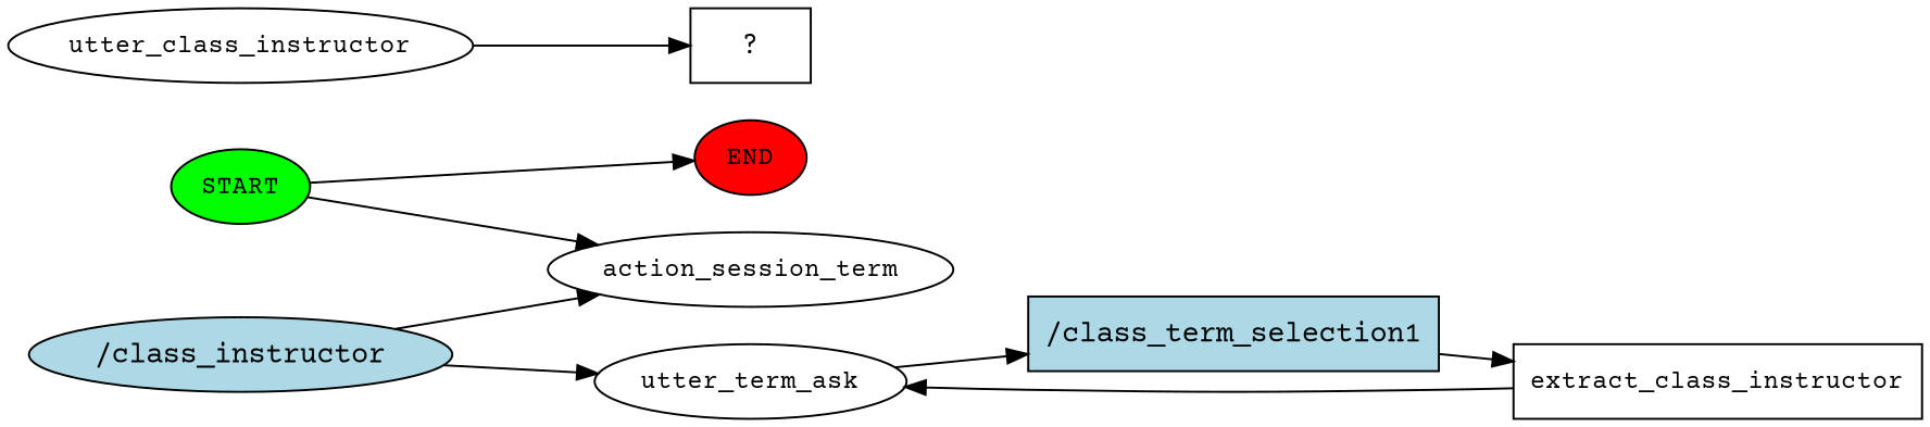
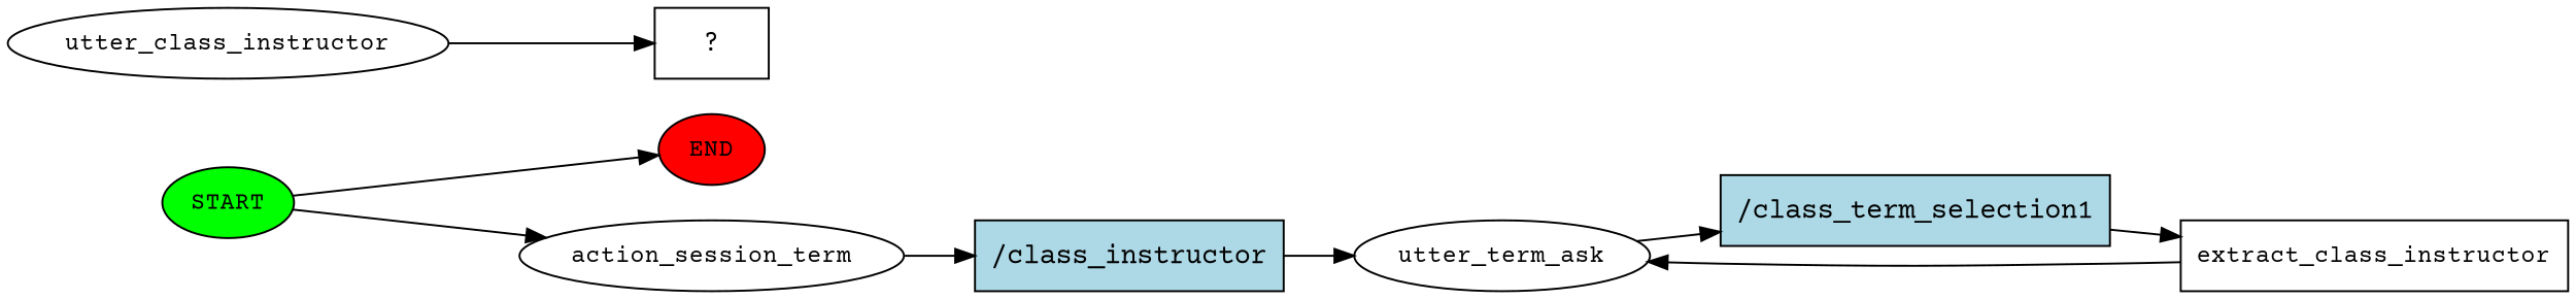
  digraph {
    fontname="Courier Prime"
    rankdir=LR
    node [fontname="Courier Prime" fontsize=12]
    edge [fontname="Courier Prime"]
    n1 [fillcolor=green label=START style=filled]
    n2 [fillcolor=red label=END style=filled]
    n3 [label=action_session_term]
-   n4 [fillcolor=lightblue label="/class_instructor" shape=ellipse style=filled fontsize=""]
+   n4 [fillcolor=lightblue label="/class_instructor" shape=rect style=filled fontsize=""]
    n5 [label=utter_term_ask]
    n6 [fillcolor=lightblue label="/class_term_selection1" shape=rect style=filled fontsize=""]
    n7 [label=extract_class_instructor shape=box]
    n8 [label=utter_class_instructor]
    n9 [label="  ?  " shape=rect fontsize=""]
    n1 -> n2
    n1 -> n3
-   n4 -> n3
+   n3 -> n4
    n4 -> n5
    n5 -> n6
    n6 -> n7
    n7 -> n5
    n8 -> n9
  }
